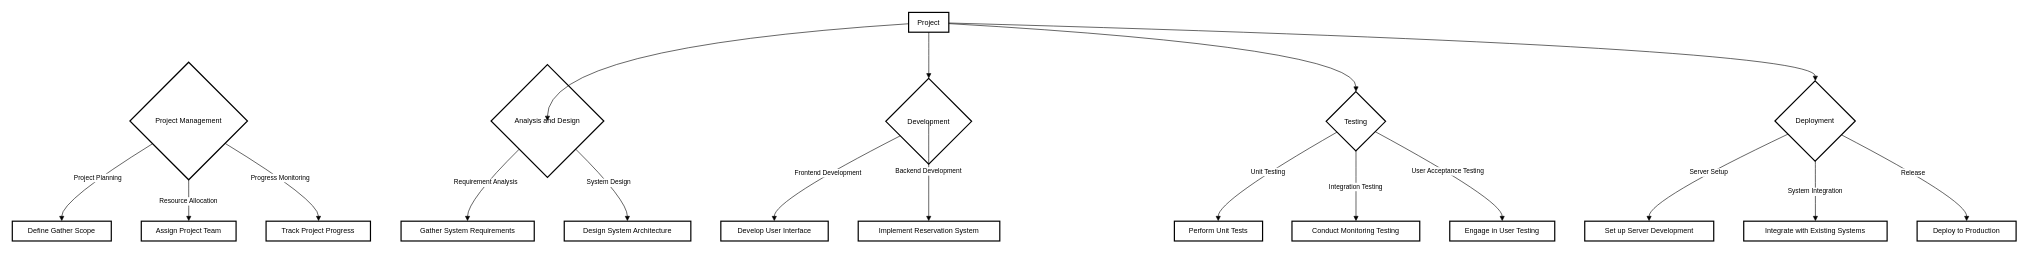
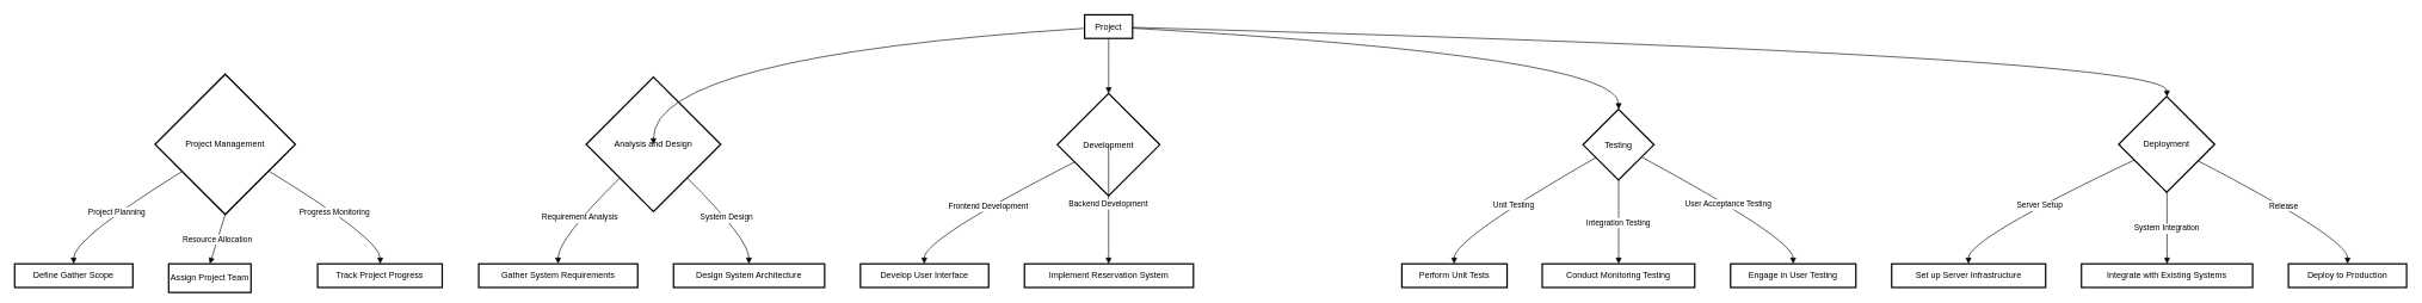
  <mxCell id="0" />
  <mxCell id="1" parent="0" />
  <mxCell id="2" value="Project" style="whiteSpace=wrap;strokeWidth=2;" vertex="1" parent="1"><mxGeometry x="1514" y="20" width="67" height="33" as="geometry" /></mxCell>
  <mxCell id="3" value="Project Management" style="rhombus;strokeWidth=2;whiteSpace=wrap;" vertex="1" parent="1"><mxGeometry x="216" y="103" width="196" height="196" as="geometry" /></mxCell>
  <mxCell id="4" value="Define Gather Scope" style="whiteSpace=wrap;strokeWidth=2;" vertex="1" parent="1"><mxGeometry x="20" y="368" width="165" height="33" as="geometry" /></mxCell>
- <mxCell id="5" value="Assign Project Team" style="whiteSpace=wrap;strokeWidth=2;" vertex="1" parent="1"><mxGeometry x="235" y="368" width="158" height="33" as="geometry" /></mxCell>
+ <mxCell id="5" value="Assign Project Team" style="whiteSpace=wrap;strokeWidth=2;" vertex="1" parent="1"><mxGeometry x="235" y="368" width="115" height="40" as="geometry" /></mxCell>
  <mxCell id="6" value="Track Project Progress" style="whiteSpace=wrap;strokeWidth=2;" vertex="1" parent="1"><mxGeometry x="443" y="368" width="174" height="33" as="geometry" /></mxCell>
  <mxCell id="7" value="Analysis and Design" style="rhombus;strokeWidth=2;whiteSpace=wrap;" vertex="1" parent="1"><mxGeometry x="818" y="107" width="188" height="188" as="geometry" /></mxCell>
  <mxCell id="8" value="Gather System Requirements" style="whiteSpace=wrap;strokeWidth=2;" vertex="1" parent="1"><mxGeometry x="668" y="368" width="222" height="33" as="geometry" /></mxCell>
  <mxCell id="9" value="Design System Architecture" style="whiteSpace=wrap;strokeWidth=2;" vertex="1" parent="1"><mxGeometry x="940" y="368" width="211" height="33" as="geometry" /></mxCell>
  <mxCell id="10" value="Development" style="rhombus;strokeWidth=2;whiteSpace=wrap;" vertex="1" parent="1"><mxGeometry x="1476" y="130" width="143" height="143" as="geometry" /></mxCell>
  <mxCell id="11" value="Develop User Interface" style="whiteSpace=wrap;strokeWidth=2;" vertex="1" parent="1"><mxGeometry x="1201" y="368" width="179" height="33" as="geometry" /></mxCell>
  <mxCell id="12" value="Implement Reservation System" style="whiteSpace=wrap;strokeWidth=2;" vertex="1" parent="1"><mxGeometry x="1430" y="368" width="236" height="33" as="geometry" /></mxCell>
  <mxCell id="13" value="Testing" style="rhombus;strokeWidth=2;whiteSpace=wrap;" vertex="1" parent="1"><mxGeometry x="2210" y="152" width="99" height="99" as="geometry" /></mxCell>
  <mxCell id="14" value="Perform Unit Tests" style="whiteSpace=wrap;strokeWidth=2;" vertex="1" parent="1"><mxGeometry x="1957" y="368" width="147" height="33" as="geometry" /></mxCell>
  <mxCell id="15" value="Conduct Monitoring Testing" style="whiteSpace=wrap;strokeWidth=2;" vertex="1" parent="1"><mxGeometry x="2153" y="368" width="213" height="33" as="geometry" /></mxCell>
  <mxCell id="16" value="Engage in User Testing" style="whiteSpace=wrap;strokeWidth=2;" vertex="1" parent="1"><mxGeometry x="2416" y="368" width="175" height="33" as="geometry" /></mxCell>
  <mxCell id="17" value="Deployment" style="rhombus;strokeWidth=2;whiteSpace=wrap;" vertex="1" parent="1"><mxGeometry x="2958" y="134" width="134" height="134" as="geometry" /></mxCell>
- <mxCell id="18" value="Set up Server Development" style="whiteSpace=wrap;strokeWidth=2;" vertex="1" parent="1"><mxGeometry x="2641" y="368" width="215" height="33" as="geometry" /></mxCell>
+ <mxCell id="18" value="Set up Server Infrastructure" style="whiteSpace=wrap;strokeWidth=2;" vertex="1" parent="1"><mxGeometry x="2641" y="368" width="215" height="33" as="geometry" /></mxCell>
  <mxCell id="19" value="Integrate with Existing Systems" style="whiteSpace=wrap;strokeWidth=2;" vertex="1" parent="1"><mxGeometry x="2906" y="368" width="239" height="33" as="geometry" /></mxCell>
  <mxCell id="20" value="Deploy to Production" style="whiteSpace=wrap;strokeWidth=2;" vertex="1" parent="1"><mxGeometry x="3195" y="368" width="165" height="33" as="geometry" /></mxCell>
  <mxCell id="21" value="Project Planning" style="curved=1;startArrow=none;endArrow=block;exitX=0.001;exitY=0.814;entryX=0.5;entryY=-0.01;rounded=0;" edge="1" parent="1" source="3" target="4"><mxGeometry relative="1" as="geometry"><Array as="points"><mxPoint x="102" y="333" /></Array></mxGeometry></mxCell>
  <mxCell id="22" value="Resource Allocation" style="curved=1;startArrow=none;endArrow=block;exitX=0.5;exitY=1.001;entryX=0.501;entryY=-0.01;rounded=0;" edge="1" parent="1" source="3" target="5"><mxGeometry relative="1" as="geometry"><Array as="points" /></mxGeometry></mxCell>
  <mxCell id="23" value="Progress Monitoring" style="curved=1;startArrow=none;endArrow=block;exitX=1.0;exitY=0.807;entryX=0.503;entryY=-0.01;rounded=0;" edge="1" parent="1" source="3" target="6"><mxGeometry relative="1" as="geometry"><Array as="points"><mxPoint x="530" y="333" /></Array></mxGeometry></mxCell>
  <mxCell id="24" value="" style="curved=1;startArrow=none;endArrow=block;exitX=0.003;exitY=0.573;entryX=0.501;entryY=0.002;rounded=0;" edge="1" parent="1" source="2" target="7"><mxGeometry relative="1" as="geometry"><Array as="points"><mxPoint x="912" y="78" /></Array></mxGeometry></mxCell>
  <mxCell id="25" value="Requirement Analysis" style="curved=1;startArrow=none;endArrow=block;exitX=0.001;exitY=0.998;entryX=0.499;entryY=-0.01;rounded=0;" edge="1" parent="1" source="7" target="8"><mxGeometry relative="1" as="geometry"><Array as="points"><mxPoint x="779" y="333" /></Array></mxGeometry></mxCell>
  <mxCell id="26" value="System Design" style="curved=1;startArrow=none;endArrow=block;exitX=1.0;exitY=0.998;entryX=0.499;entryY=-0.01;rounded=0;" edge="1" parent="1" source="7" target="9"><mxGeometry relative="1" as="geometry"><Array as="points"><mxPoint x="1045" y="333" /></Array></mxGeometry></mxCell>
  <mxCell id="27" value="" style="curved=1;startArrow=none;endArrow=block;exitX=0.502;exitY=1.012;entryX=0.501;entryY=-0.001;rounded=0;" edge="1" parent="1" source="2" target="10"><mxGeometry relative="1" as="geometry"><Array as="points" /></mxGeometry></mxCell>
  <mxCell id="28" value="Frontend Development" style="curved=1;startArrow=none;endArrow=block;exitX=0.001;exitY=0.755;entryX=0.498;entryY=-0.01;rounded=0;" edge="1" parent="1" source="10" target="11"><mxGeometry relative="1" as="geometry"><Array as="points"><mxPoint x="1290" y="333" /></Array></mxGeometry></mxCell>
  <mxCell id="29" value="Backend Development" style="curved=1;startArrow=none;endArrow=block;exitX=0.501;exitY=0.998;entryX=0.498;entryY=-0.01;rounded=0;" edge="1" parent="1" source="10" target="12"><mxGeometry relative="1" as="geometry"><Array as="points" /></mxGeometry></mxCell>
  <mxCell id="30" value="" style="curved=1;startArrow=none;endArrow=block;exitX=1.001;exitY=0.565;entryX=0.502;entryY=-0.004;rounded=0;" edge="1" parent="1" source="2" target="13"><mxGeometry relative="1" as="geometry"><Array as="points"><mxPoint x="2260" y="78" /></Array></mxGeometry></mxCell>
  <mxCell id="31" value="Unit Testing" style="curved=1;startArrow=none;endArrow=block;exitX=0.0;exitY=0.787;entryX=0.497;entryY=-0.01;rounded=0;" edge="1" parent="1" source="13" target="14"><mxGeometry relative="1" as="geometry"><Array as="points"><mxPoint x="2030" y="333" /></Array></mxGeometry></mxCell>
  <mxCell id="32" value="Integration Testing" style="curved=1;startArrow=none;endArrow=block;exitX=0.502;exitY=1.0;entryX=0.501;entryY=-0.01;rounded=0;" edge="1" parent="1" source="13" target="15"><mxGeometry relative="1" as="geometry"><Array as="points" /></mxGeometry></mxCell>
  <mxCell id="33" value="User Acceptance Testing" style="curved=1;startArrow=none;endArrow=block;exitX=1.004;exitY=0.77;entryX=0.5;entryY=-0.01;rounded=0;" edge="1" parent="1" source="13" target="16"><mxGeometry relative="1" as="geometry"><Array as="points"><mxPoint x="2503" y="333" /></Array></mxGeometry></mxCell>
  <mxCell id="34" value="" style="curved=1;startArrow=none;endArrow=block;exitX=1.001;exitY=0.535;entryX=0.503;entryY=0.002;rounded=0;" edge="1" parent="1" source="2" target="17"><mxGeometry relative="1" as="geometry"><Array as="points"><mxPoint x="3025" y="78" /></Array></mxGeometry></mxCell>
  <mxCell id="35" value="Server Setup" style="curved=1;startArrow=none;endArrow=block;exitX=0.002;exitY=0.741;entryX=0.499;entryY=-0.01;rounded=0;" edge="1" parent="1" source="17" target="18"><mxGeometry relative="1" as="geometry"><Array as="points"><mxPoint x="2748" y="333" /></Array></mxGeometry></mxCell>
  <mxCell id="36" value="System Integration" style="curved=1;startArrow=none;endArrow=block;exitX=0.503;exitY=1.003;entryX=0.5;entryY=-0.01;rounded=0;" edge="1" parent="1" source="17" target="19"><mxGeometry relative="1" as="geometry"><Array as="points" /></mxGeometry></mxCell>
  <mxCell id="37" value="Release" style="curved=1;startArrow=none;endArrow=block;exitX=1.004;exitY=0.765;entryX=0.5;entryY=-0.01;rounded=0;" edge="1" parent="1" source="17" target="20"><mxGeometry relative="1" as="geometry"><Array as="points"><mxPoint x="3278" y="333" /></Array></mxGeometry></mxCell>
